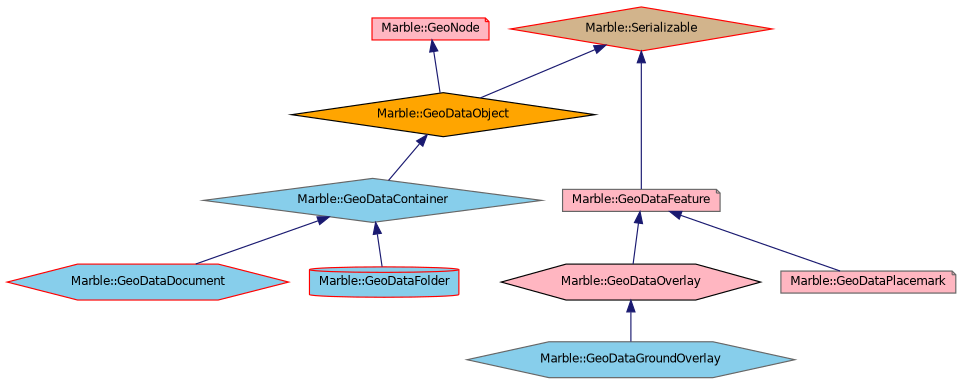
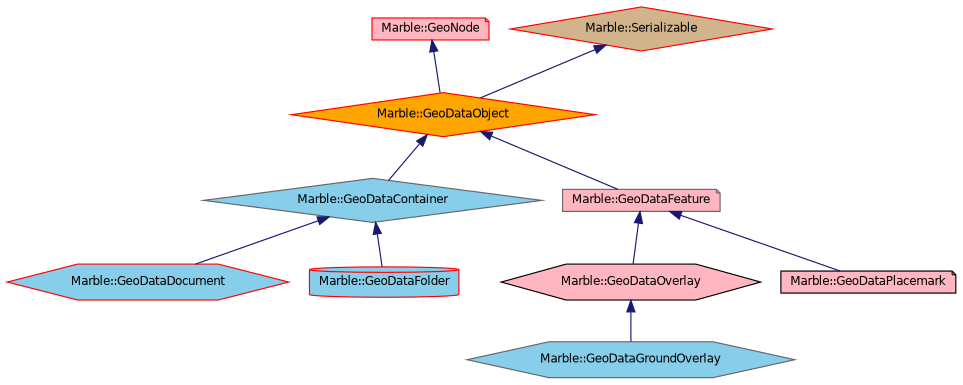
  digraph {
    node [color=red fillcolor=lightpink fontname=Helvetica fontsize=10 shape=note style=filled]
    edge [color=midnightblue dir=back fontname=Helvetica fontsize=10 labelfontname=Helvetica labelfontsize=10 style=solid]
    n1 [color=gray40 fontcolor=black height=0.2 label="Marble::GeoDataFeature" width=0.4]
    n2 [color=black height=0.2 label="Marble::GeoDataOverlay" shape=hexagon width=0.4]
-   n3 [color=gray40 height=0.2 label="Marble::GeoDataPlacemark" width=0.4]
+   n3 [color=black height=0.2 label="Marble::GeoDataPlacemark" width=0.4]
    n4 [color=gray40 fillcolor=skyblue height=0.2 label="Marble::GeoDataContainer" shape=diamond width=0.4]
    n5 [fillcolor=skyblue height=0.2 label="Marble::GeoDataDocument" shape=hexagon width=0.4]
    n6 [fillcolor=skyblue height=0.2 label="Marble::GeoDataFolder" shape=cylinder width=0.4]
    n7 [color=gray40 fillcolor=skyblue height=0.2 label="Marble::GeoDataGroundOverlay" shape=hexagon width=0.4]
-   n8 [color=black fillcolor=orange height=0.2 label="Marble::GeoDataObject" shape=diamond width=0.4]
+   n8 [fillcolor=orange height=0.2 label="Marble::GeoDataObject" shape=diamond width=0.4]
    n9 [height=0.2 label="Marble::GeoNode" width=0.4]
    n10 [fillcolor=tan height=0.2 label="Marble::Serializable" shape=diamond width=0.4]
    n1 -> n2
    n1 -> n3
    n2 -> n7
    n4 -> n5
    n4 -> n6
-   n10 -> n1
+   n8 -> n1
    n8 -> n4
    n9 -> n8
    n10 -> n8
  }
